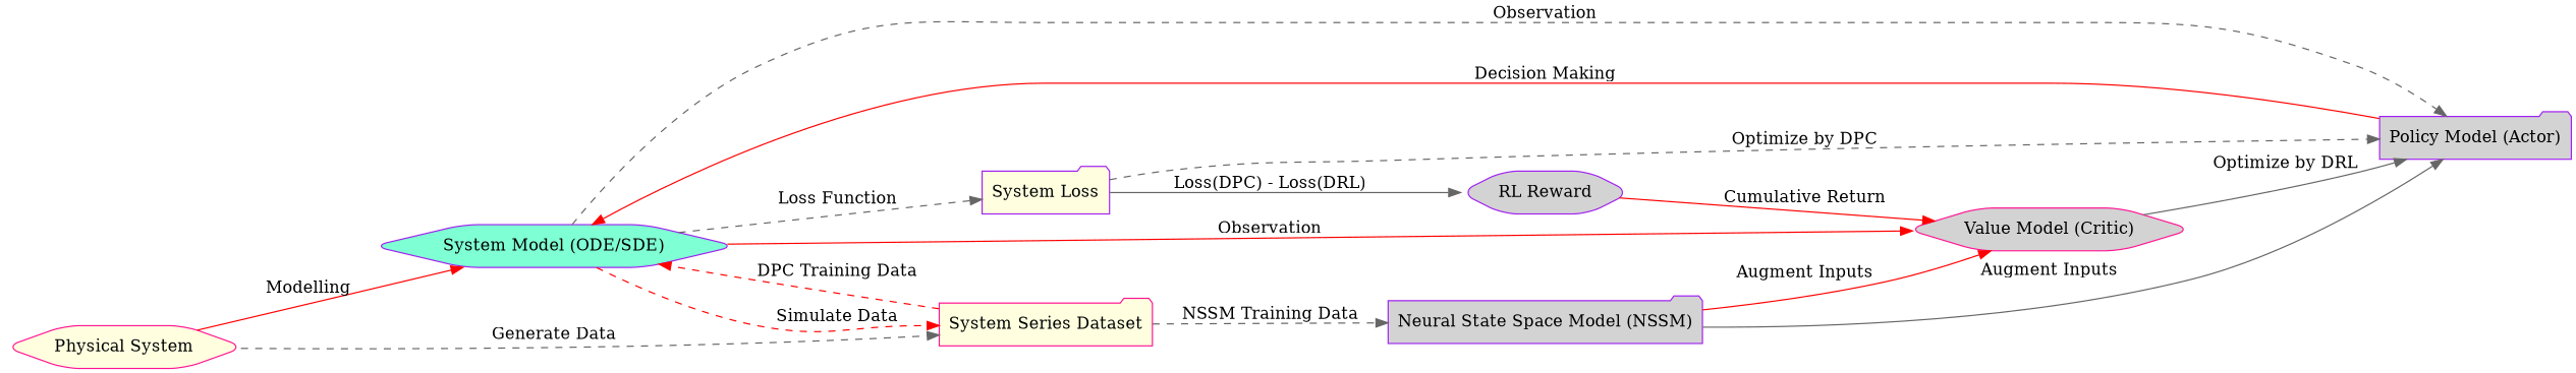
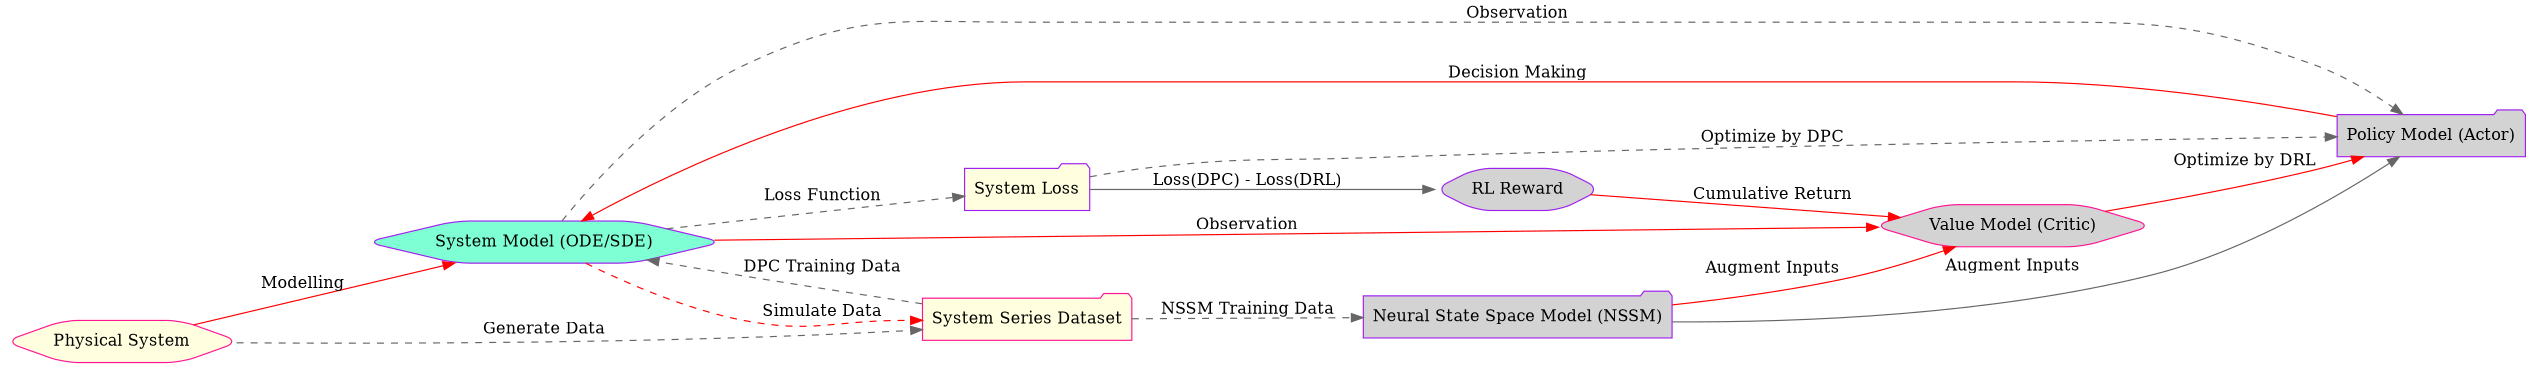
  digraph {
    rankdir=LR
    node [color=purple fillcolor=lightgrey shape=hexagon style="rounded,filled"]
    edge [color=gray40 style=solid]
    n1 [color=deeppink fillcolor=lightyellow label="Physical System"]
    n2 [fillcolor=aquamarine label="System Model (ODE/SDE)"]
    n3 [color=deeppink fillcolor=lightyellow label="System Series Dataset" shape=folder]
    n4 [label="Policy Model (Actor)" shape=folder]
    n5 [color=deeppink label="Value Model (Critic)"]
    n6 [fillcolor=lightyellow label="System Loss" shape=folder]
    n7 [label="Neural State Space Model (NSSM)" shape=folder]
    n8 [label="RL Reward"]
    n1 -> n2 [color=red label=Modelling]
    n1 -> n3 [label="Generate Data" style=dashed]
    n2 -> n3 [color=red label="Simulate Data" style=dashed]
    n2 -> n4 [label=Observation style=dashed]
    n2 -> n5 [color=red label=Observation]
    n2 -> n6 [label="Loss Function" style=dashed]
-   n3 -> n2 [color=red label="DPC Training Data" style=dashed]
+   n3 -> n2 [label="DPC Training Data" style=dashed]
    n3 -> n7 [label="NSSM Training Data" style=dashed]
    n4 -> n2 [color=red label="Decision Making"]
-   n5 -> n4 [label="Optimize by DRL"]
+   n5 -> n4 [color=red label="Optimize by DRL"]
    n6 -> n4 [label="Optimize by DPC" style=dashed]
    n6 -> n8 [label="Loss(DPC) - Loss(DRL)"]
    n7 -> n4 [label="Augment Inputs"]
    n7 -> n5 [color=red label="Augment Inputs"]
    n8 -> n5 [color=red label="Cumulative Return"]
  }
